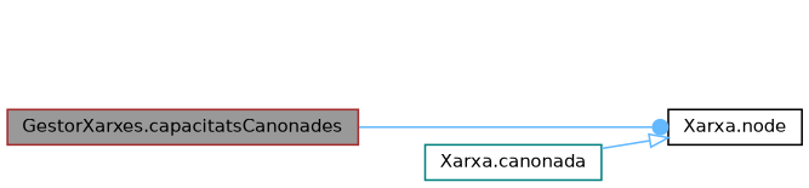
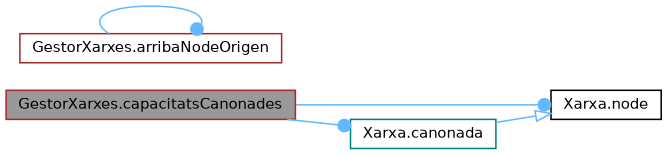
  digraph {
    rankdir=LR
    node [color=brown fillcolor=white fontname=Helvetica fontsize=10 shape=box style=filled]
    edge [arrowhead=dot color=steelblue1 fontname=Helvetica fontsize=10 labelfontname=Helvetica labelfontsize=10 style=solid]
    n1 [fillcolor=grey60 fontcolor=black height=0.2 label="GestorXarxes.capacitatsCanonades" width=0.4]
    n2 [color=black height=0.2 label="Xarxa.node" width=0.4]
    n3 [color=teal height=0.2 label="Xarxa.canonada" width=0.4]
+   n4 [height=0.2 label="GestorXarxes.arribaNodeOrigen" width=0.4]
    n1 -> n2
+   n1 -> n3
    n3 -> n2 [arrowhead=onormal]
+   n4 -> n4
  }
